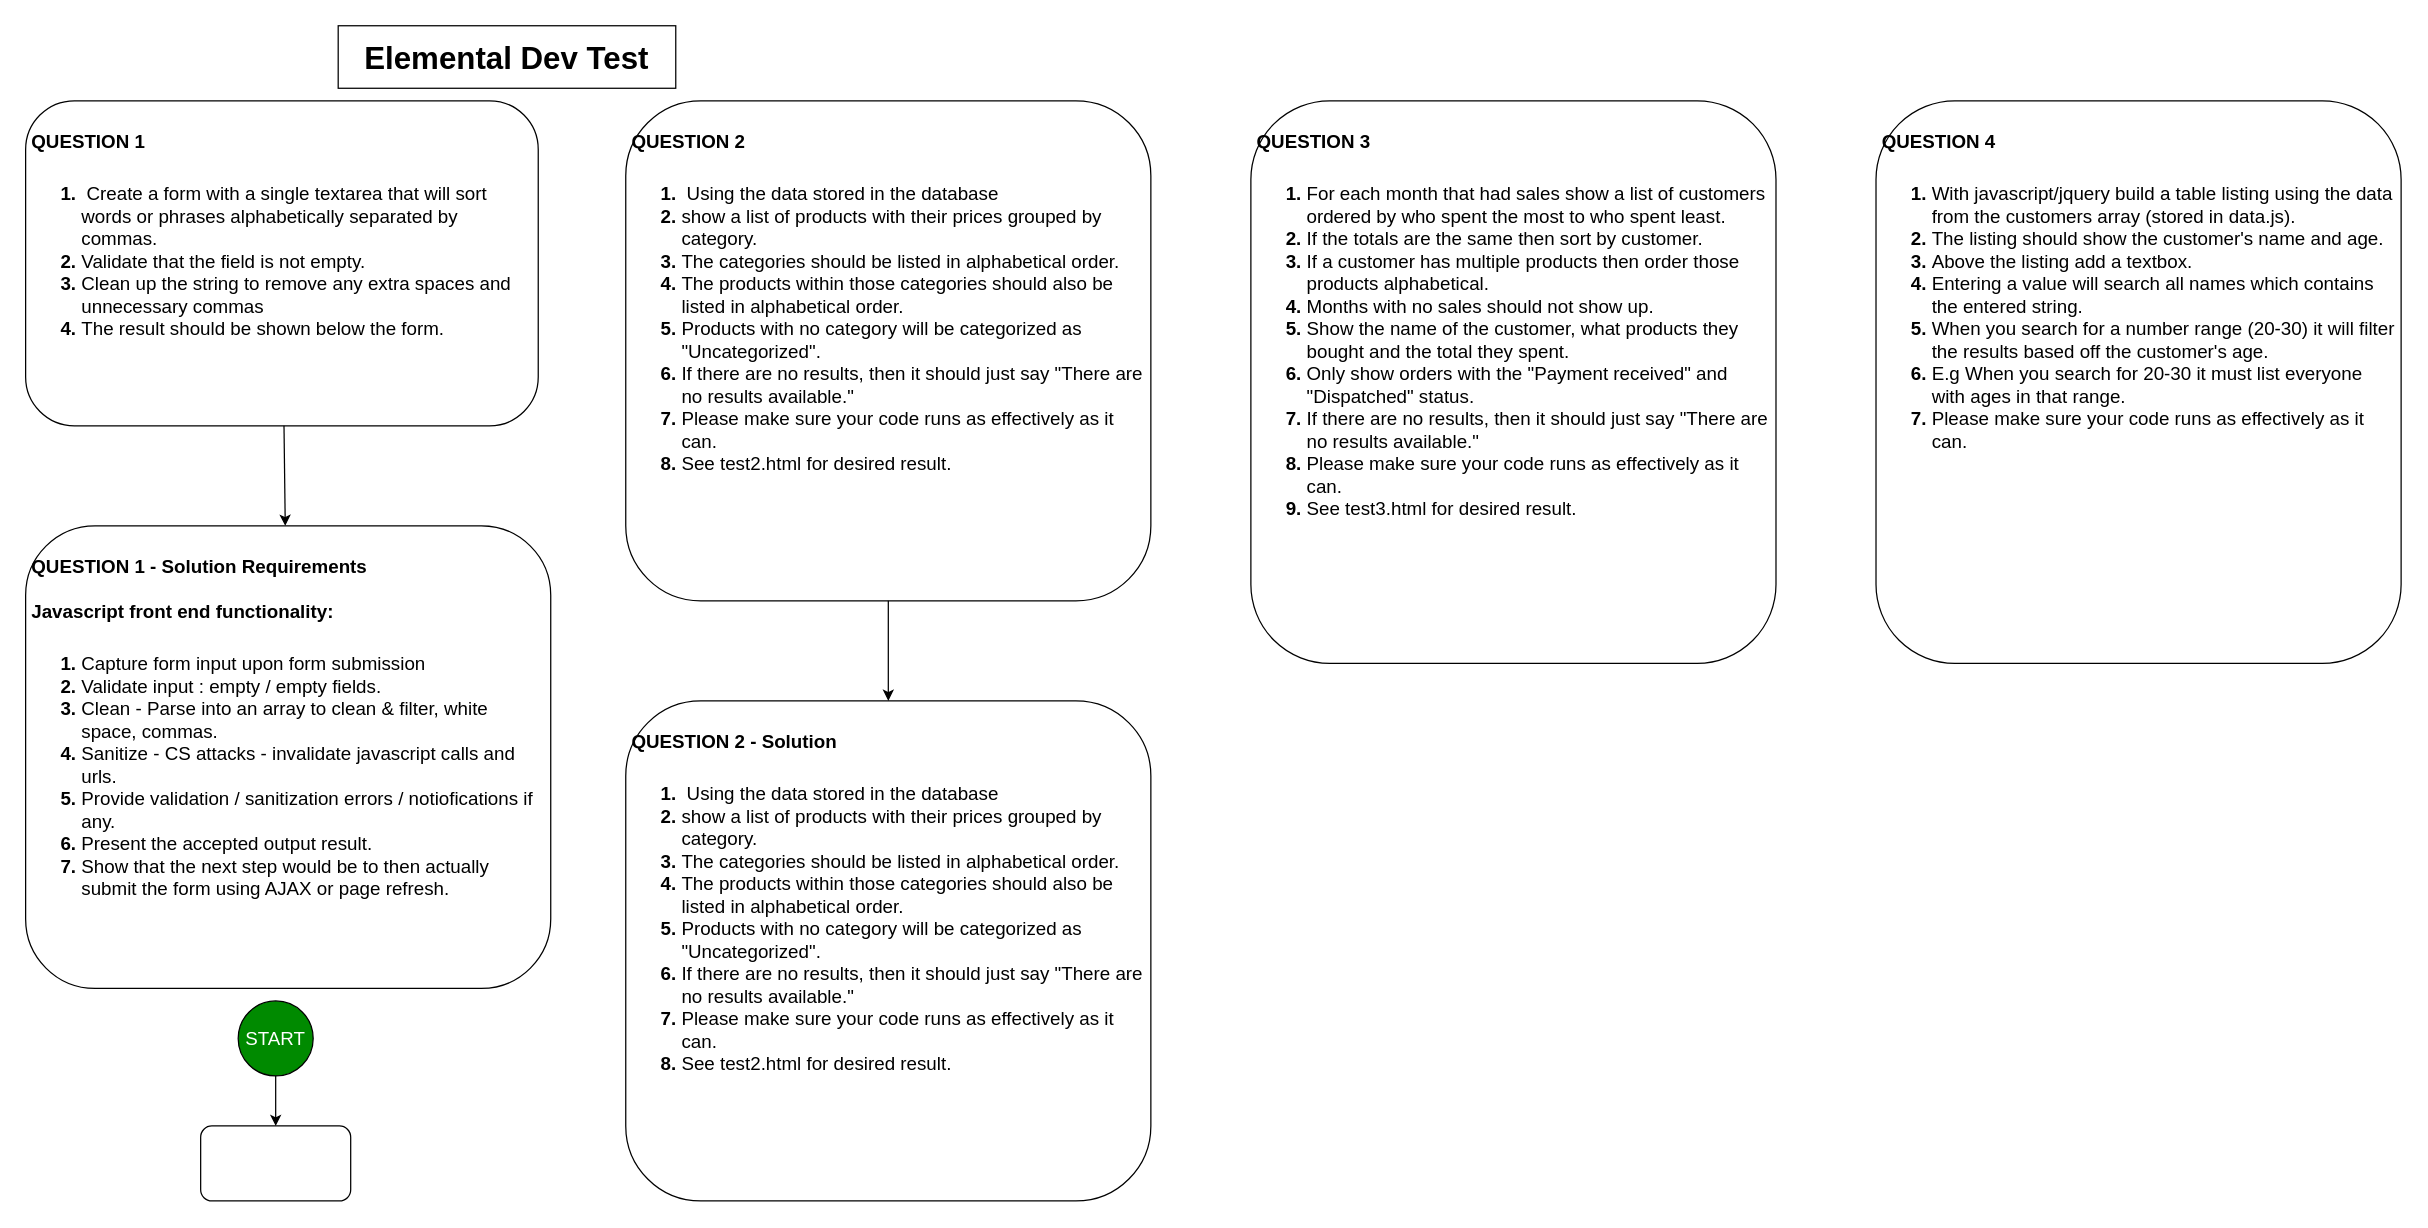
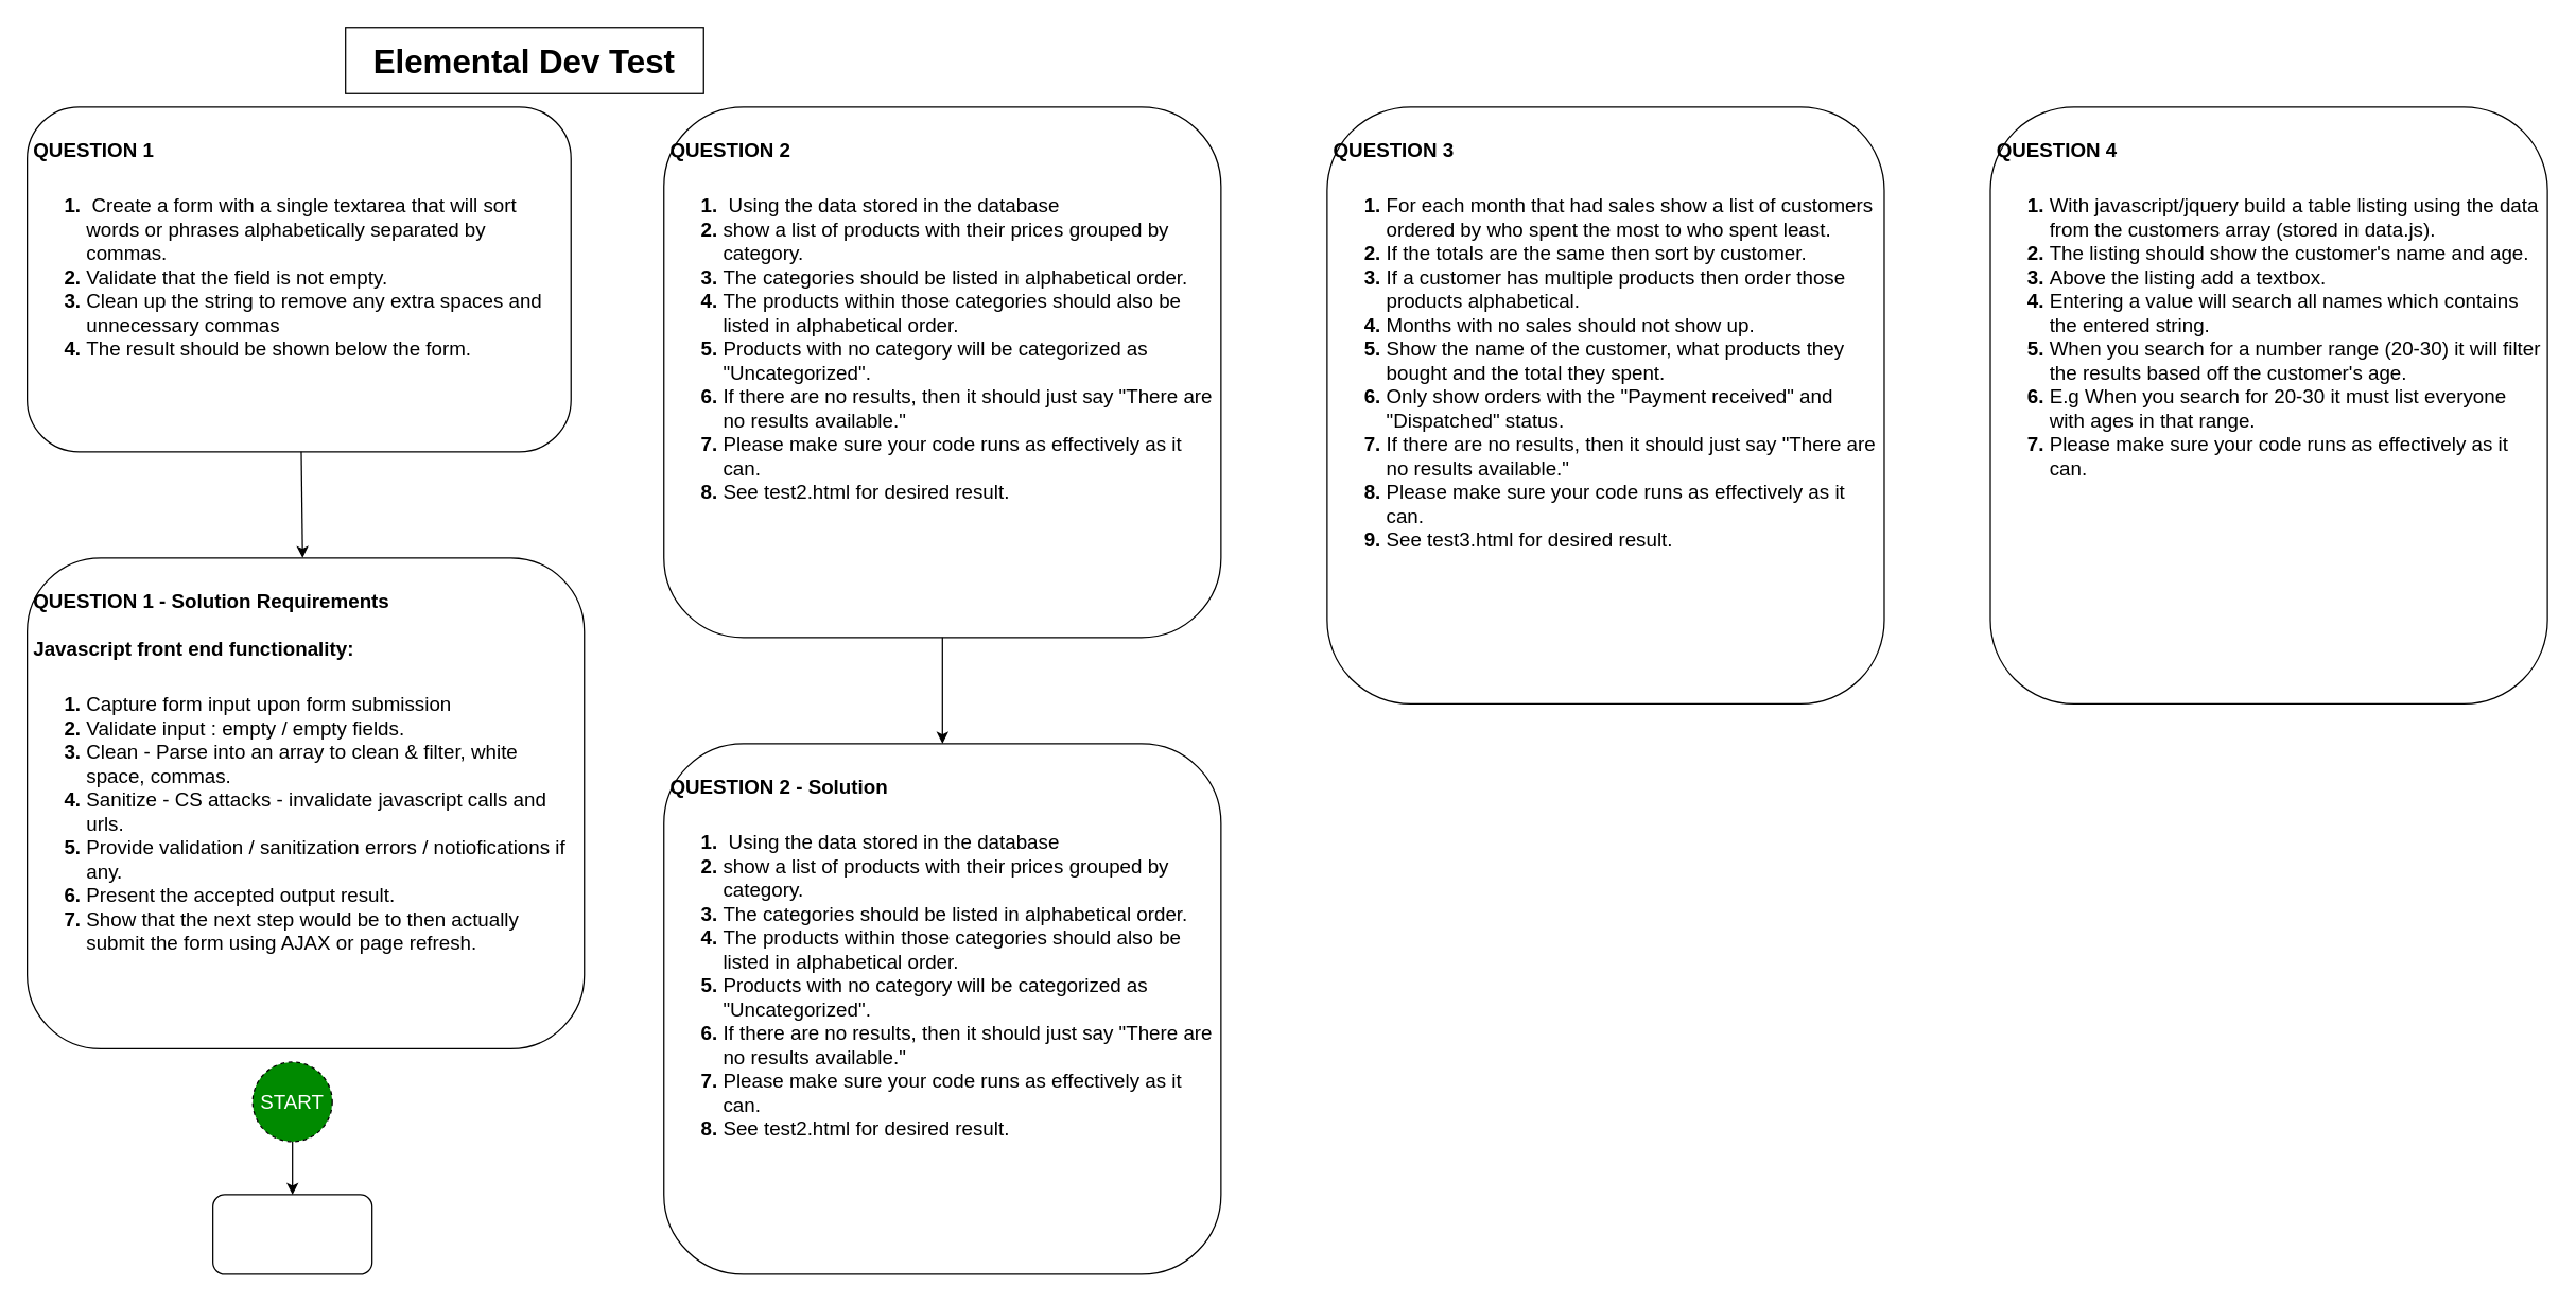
  <mxCell id="0" />
  <mxCell id="1" parent="0" />
- <mxCell id="2" value="Elemental Dev Test" style="text;html=1;strokeColor=default;fillColor=none;align=center;verticalAlign=middle;whiteSpace=wrap;rounded=0;fontStyle=1;fontSize=25;" vertex="1" parent="1"><mxGeometry x="270" y="20" width="270" height="50" as="geometry" /></mxCell>
+ <mxCell id="2" value="Elemental Dev Test" style="text;html=1;strokeColor=default;fillColor=none;align=center;verticalAlign=middle;whiteSpace=wrap;rounded=0;fontStyle=1;fontSize=25;" vertex="1" parent="1"><mxGeometry x="260" y="20" width="270" height="50" as="geometry" /></mxCell>
  <mxCell id="3" value="" style="edgeStyle=none;html=1;fontSize=15;strokeColor=default;" edge="1" parent="1" source="4" target="10"><mxGeometry relative="1" as="geometry" /></mxCell>
  <mxCell id="4" value="&lt;h1 style=&quot;&quot;&gt;&lt;font style=&quot;font-size: 15px;&quot;&gt;QUESTION 1&lt;/font&gt;&lt;/h1&gt;&lt;h1 style=&quot;&quot;&gt;&lt;ol style=&quot;font-size: 15px;&quot;&gt;&lt;li&gt;&lt;font style=&quot;font-size: 15px; font-weight: normal;&quot;&gt;&amp;nbsp;Create a form with a single textarea that will sort words or phrases alphabetically separated by commas.&lt;/font&gt;&lt;/li&gt;&lt;li&gt;&lt;span style=&quot;font-weight: normal;&quot;&gt;Validate that the field is not empty.&lt;/span&gt;&lt;/li&gt;&lt;li&gt;&lt;span style=&quot;font-weight: normal;&quot;&gt;Clean up the string to remove any extra spaces and unnecessary commas&lt;/span&gt;&lt;/li&gt;&lt;li&gt;&lt;span style=&quot;font-weight: normal;&quot;&gt;The result should be shown below the form.&lt;/span&gt;&lt;/li&gt;&lt;/ol&gt;&lt;/h1&gt;" style="text;html=1;strokeColor=default;fillColor=none;spacing=5;spacingTop=-20;whiteSpace=wrap;overflow=hidden;rounded=1;fontSize=15;fontStyle=1" vertex="1" parent="1"><mxGeometry x="20" y="80" width="410" height="260" as="geometry" /></mxCell>
  <mxCell id="5" value="" style="edgeStyle=none;html=1;fontSize=15;strokeColor=default;" edge="1" parent="1" source="6" target="9"><mxGeometry relative="1" as="geometry" /></mxCell>
  <mxCell id="6" value="&lt;h1 style=&quot;&quot;&gt;&lt;font style=&quot;font-size: 15px;&quot;&gt;QUESTION 2&lt;/font&gt;&lt;/h1&gt;&lt;h1 style=&quot;&quot;&gt;&lt;ol style=&quot;font-size: 15px;&quot;&gt;&lt;li style=&quot;&quot;&gt;&lt;font style=&quot;font-size: 15px; font-weight: normal;&quot;&gt;&amp;nbsp;Using the data stored in the database&lt;/font&gt;&lt;/li&gt;&lt;li style=&quot;&quot;&gt;&lt;font style=&quot;font-size: 15px; font-weight: normal;&quot;&gt;show a list of products with their prices grouped by category.&lt;/font&gt;&lt;/li&gt;&lt;li style=&quot;&quot;&gt;&lt;font style=&quot;font-size: 15px; font-weight: normal;&quot;&gt;The categories should be listed in alphabetical order.&lt;/font&gt;&lt;/li&gt;&lt;li style=&quot;&quot;&gt;&lt;font style=&quot;font-size: 15px; font-weight: normal;&quot;&gt;The products within those categories should also be listed in alphabetical order.&lt;/font&gt;&lt;/li&gt;&lt;li style=&quot;&quot;&gt;&lt;font style=&quot;font-size: 15px; font-weight: normal;&quot;&gt;Products with no category will be categorized as &quot;Uncategorized&quot;.&lt;/font&gt;&lt;/li&gt;&lt;li style=&quot;&quot;&gt;&lt;font style=&quot;font-size: 15px; font-weight: normal;&quot;&gt;If there are no results, then it should just say &quot;There are no results available.&quot;&lt;/font&gt;&lt;/li&gt;&lt;li style=&quot;&quot;&gt;&lt;font style=&quot;font-size: 15px; font-weight: normal;&quot;&gt;Please make sure your code runs as effectively as it can.&lt;/font&gt;&lt;/li&gt;&lt;li style=&quot;&quot;&gt;&lt;span style=&quot;font-weight: normal;&quot;&gt;See test2.html for desired result.&lt;/span&gt;&lt;/li&gt;&lt;/ol&gt;&lt;/h1&gt;" style="text;html=1;strokeColor=default;fillColor=none;spacing=5;spacingTop=-20;whiteSpace=wrap;overflow=hidden;rounded=1;fontSize=15;fontStyle=1" vertex="1" parent="1"><mxGeometry x="500" y="80" width="420" height="400" as="geometry" /></mxCell>
  <mxCell id="7" value="&lt;h1 style=&quot;&quot;&gt;&lt;font style=&quot;font-size: 15px;&quot;&gt;QUESTION 3&lt;/font&gt;&lt;/h1&gt;&lt;h1 style=&quot;&quot;&gt;&lt;ol style=&quot;font-size: 15px;&quot;&gt;&lt;li style=&quot;&quot;&gt;&lt;font style=&quot;font-size: 15px; font-weight: normal;&quot;&gt;For each month that had sales show a list of customers ordered by who spent the most to who spent least.&lt;/font&gt;&lt;/li&gt;&lt;li style=&quot;&quot;&gt;&lt;span style=&quot;font-weight: normal;&quot;&gt;If the totals are the same then sort by customer.&lt;/span&gt;&lt;/li&gt;&lt;li style=&quot;&quot;&gt;&lt;span style=&quot;font-weight: normal; background-color: initial;&quot;&gt;If a customer has multiple products then order those products alphabetical.&lt;/span&gt;&lt;br&gt;&lt;/li&gt;&lt;li style=&quot;&quot;&gt;&lt;font style=&quot;font-size: 15px; font-weight: normal;&quot;&gt;Months with no sales should not show up.&lt;/font&gt;&lt;/li&gt;&lt;li style=&quot;&quot;&gt;&lt;font style=&quot;font-size: 15px; font-weight: normal;&quot;&gt;Show the name of the customer, what products they bought and the total they spent.&lt;/font&gt;&lt;/li&gt;&lt;li style=&quot;&quot;&gt;&lt;font style=&quot;font-size: 15px; font-weight: normal;&quot;&gt;Only show orders with the &quot;Payment received&quot; and &quot;Dispatched&quot; status.&lt;/font&gt;&lt;/li&gt;&lt;li style=&quot;&quot;&gt;&lt;font style=&quot;font-size: 15px; font-weight: normal;&quot;&gt;If there are no results, then it should just say &quot;There are no results available.&quot;&lt;/font&gt;&lt;/li&gt;&lt;li style=&quot;&quot;&gt;&lt;span style=&quot;font-weight: normal;&quot;&gt;&lt;span style=&quot;background-color: initial;&quot;&gt;Please make sure your code runs as effectively as it can.&lt;/span&gt;&lt;br&gt;&lt;/span&gt;&lt;/li&gt;&lt;li style=&quot;&quot;&gt;&lt;span style=&quot;background-color: initial; font-weight: normal;&quot;&gt;See test3.html for desired result.&lt;/span&gt;&lt;br&gt;&lt;/li&gt;&lt;/ol&gt;&lt;/h1&gt;" style="text;html=1;strokeColor=default;fillColor=none;spacing=5;spacingTop=-20;whiteSpace=wrap;overflow=hidden;rounded=1;fontSize=15;fontStyle=1" vertex="1" parent="1"><mxGeometry x="1000" y="80" width="420" height="450" as="geometry" /></mxCell>
  <mxCell id="8" value="&lt;h1 style=&quot;&quot;&gt;&lt;font style=&quot;font-size: 15px;&quot;&gt;QUESTION 4&lt;/font&gt;&lt;/h1&gt;&lt;h1 style=&quot;&quot;&gt;&lt;ol style=&quot;font-size: 15px;&quot;&gt;&lt;li style=&quot;&quot;&gt;&lt;font style=&quot;font-size: 15px; font-weight: normal;&quot;&gt;With javascript/jquery build a table listing using the data from the customers array (stored in data.js).&lt;/font&gt;&lt;/li&gt;&lt;li style=&quot;&quot;&gt;&lt;span style=&quot;font-weight: normal;&quot;&gt;&lt;span style=&quot;background-color: initial;&quot;&gt;The listing should show the customer's name and age.&lt;/span&gt;&lt;br&gt;&lt;/span&gt;&lt;/li&gt;&lt;li style=&quot;&quot;&gt;&lt;font style=&quot;font-size: 15px; font-weight: normal;&quot;&gt;Above the listing add a textbox.&lt;/font&gt;&lt;/li&gt;&lt;li style=&quot;&quot;&gt;&lt;font style=&quot;font-size: 15px; font-weight: normal;&quot;&gt;Entering a value will search all names which contains the entered string.&lt;/font&gt;&lt;/li&gt;&lt;li style=&quot;&quot;&gt;&lt;font style=&quot;font-size: 15px; font-weight: normal;&quot;&gt;When you search for a number range (20-30) it will filter the results based off the customer's age.&lt;/font&gt;&lt;/li&gt;&lt;li style=&quot;&quot;&gt;&lt;font style=&quot;font-size: 15px; font-weight: normal;&quot;&gt;E.g When you search for 20-30 it must list everyone with ages in that range.&lt;/font&gt;&lt;/li&gt;&lt;li style=&quot;&quot;&gt;&lt;font style=&quot;font-size: 15px; font-weight: normal;&quot;&gt;Please make sure your code runs as effectively as it can.&lt;/font&gt;&lt;/li&gt;&lt;/ol&gt;&lt;/h1&gt;" style="text;html=1;strokeColor=default;fillColor=none;spacing=5;spacingTop=-20;whiteSpace=wrap;overflow=hidden;rounded=1;fontSize=15;fontStyle=0" vertex="1" parent="1"><mxGeometry x="1500" y="80" width="420" height="450" as="geometry" /></mxCell>
  <mxCell id="9" value="&lt;h1 style=&quot;&quot;&gt;&lt;font style=&quot;font-size: 15px;&quot;&gt;QUESTION 2 - Solution&lt;/font&gt;&lt;/h1&gt;&lt;h1 style=&quot;&quot;&gt;&lt;ol style=&quot;font-size: 15px;&quot;&gt;&lt;li style=&quot;&quot;&gt;&lt;font style=&quot;font-size: 15px; font-weight: normal;&quot;&gt;&amp;nbsp;Using the data stored in the database&lt;/font&gt;&lt;/li&gt;&lt;li style=&quot;&quot;&gt;&lt;font style=&quot;font-size: 15px; font-weight: normal;&quot;&gt;show a list of products with their prices grouped by category.&lt;/font&gt;&lt;/li&gt;&lt;li style=&quot;&quot;&gt;&lt;font style=&quot;font-size: 15px; font-weight: normal;&quot;&gt;The categories should be listed in alphabetical order.&lt;/font&gt;&lt;/li&gt;&lt;li style=&quot;&quot;&gt;&lt;font style=&quot;font-size: 15px; font-weight: normal;&quot;&gt;The products within those categories should also be listed in alphabetical order.&lt;/font&gt;&lt;/li&gt;&lt;li style=&quot;&quot;&gt;&lt;font style=&quot;font-size: 15px; font-weight: normal;&quot;&gt;Products with no category will be categorized as &quot;Uncategorized&quot;.&lt;/font&gt;&lt;/li&gt;&lt;li style=&quot;&quot;&gt;&lt;font style=&quot;font-size: 15px; font-weight: normal;&quot;&gt;If there are no results, then it should just say &quot;There are no results available.&quot;&lt;/font&gt;&lt;/li&gt;&lt;li style=&quot;&quot;&gt;&lt;font style=&quot;font-size: 15px; font-weight: normal;&quot;&gt;Please make sure your code runs as effectively as it can.&lt;/font&gt;&lt;/li&gt;&lt;li style=&quot;&quot;&gt;&lt;span style=&quot;font-weight: normal;&quot;&gt;See test2.html for desired result.&lt;/span&gt;&lt;/li&gt;&lt;/ol&gt;&lt;/h1&gt;" style="text;html=1;strokeColor=default;fillColor=none;spacing=5;spacingTop=-20;whiteSpace=wrap;overflow=hidden;rounded=1;fontSize=15;fontStyle=1" vertex="1" parent="1"><mxGeometry x="500" y="560" width="420" height="400" as="geometry" /></mxCell>
  <mxCell id="10" value="&lt;h1 style=&quot;&quot;&gt;&lt;font style=&quot;&quot;&gt;&lt;span style=&quot;font-size: 15px;&quot;&gt;QUESTION 1 - Solution Requirements&lt;br&gt;&lt;/span&gt;&lt;/font&gt;&lt;font style=&quot;font-size: 15px;&quot;&gt;Javascript front end functionality:&lt;/font&gt;&lt;/h1&gt;&lt;h1 style=&quot;&quot;&gt;&lt;ol style=&quot;font-size: 15px;&quot;&gt;&lt;li&gt;&lt;font style=&quot;font-size: 15px; font-weight: normal;&quot;&gt;Capture form input upon form submission&lt;/font&gt;&lt;/li&gt;&lt;li style=&quot;font-size: 15px;&quot;&gt;&lt;span style=&quot;font-weight: normal;&quot;&gt;Validate input : empty / empty fields.&lt;br&gt;&lt;/span&gt;&lt;/li&gt;&lt;li style=&quot;font-size: 15px;&quot;&gt;&lt;span style=&quot;font-weight: normal;&quot;&gt;Clean - Parse into an array to clean &amp;amp; filter, white space, commas.&lt;/span&gt;&lt;/li&gt;&lt;li style=&quot;font-size: 15px;&quot;&gt;&lt;span style=&quot;font-weight: normal;&quot;&gt;Sanitize - CS attacks - invalidate javascript calls and urls.&lt;/span&gt;&lt;/li&gt;&lt;li style=&quot;font-size: 15px;&quot;&gt;&lt;span style=&quot;font-weight: normal;&quot;&gt;Provide validation / sanitization errors / notiofications if any.&lt;br&gt;&lt;/span&gt;&lt;/li&gt;&lt;li style=&quot;font-size: 15px;&quot;&gt;&lt;span style=&quot;font-weight: normal;&quot;&gt;Present the accepted output result.&lt;/span&gt;&lt;/li&gt;&lt;li style=&quot;font-size: 15px;&quot;&gt;&lt;span style=&quot;font-weight: normal;&quot;&gt;Show that the next step would be to then actually submit the form using AJAX or page refresh.&lt;/span&gt;&lt;/li&gt;&lt;/ol&gt;&lt;/h1&gt;" style="text;html=1;strokeColor=default;fillColor=none;spacing=5;spacingTop=-20;whiteSpace=wrap;overflow=hidden;rounded=1;fontSize=15;fontStyle=1" vertex="1" parent="1"><mxGeometry x="20" y="420" width="420" height="370" as="geometry" /></mxCell>
  <mxCell id="11" style="edgeStyle=none;html=1;exitX=0.5;exitY=1;exitDx=0;exitDy=0;entryX=0.5;entryY=0;entryDx=0;entryDy=0;fontSize=15;strokeColor=default;" edge="1" parent="1" source="12" target="13"><mxGeometry relative="1" as="geometry" /></mxCell>
- <mxCell id="12" value="START" style="ellipse;whiteSpace=wrap;html=1;aspect=fixed;fontSize=15;fillColor=#008a00;fontColor=#ffffff;strokeColor=default;" vertex="1" parent="1"><mxGeometry x="190" y="800" width="60" height="60" as="geometry" /></mxCell>
+ <mxCell id="12" value="START" style="ellipse;whiteSpace=wrap;html=1;aspect=fixed;fontSize=15;fillColor=#008a00;fontColor=#ffffff;strokeColor=default;dashed=1;" vertex="1" parent="1"><mxGeometry x="190" y="800" width="60" height="60" as="geometry" /></mxCell>
  <mxCell id="13" value="" style="rounded=1;whiteSpace=wrap;html=1;fontSize=15;strokeColor=default;" vertex="1" parent="1"><mxGeometry x="160" y="900" width="120" height="60" as="geometry" /></mxCell>
